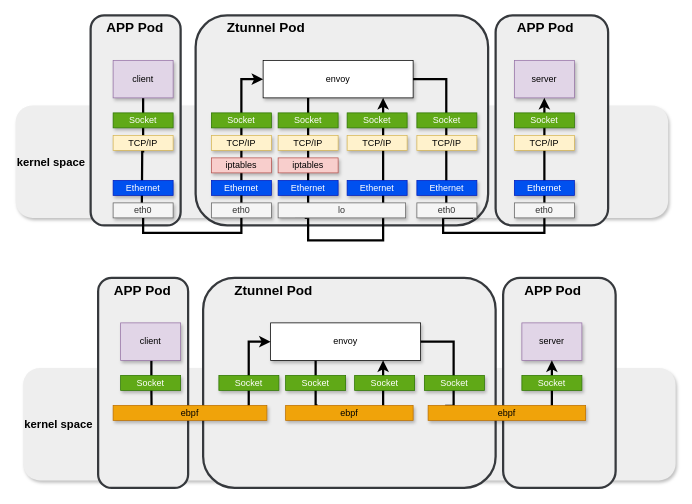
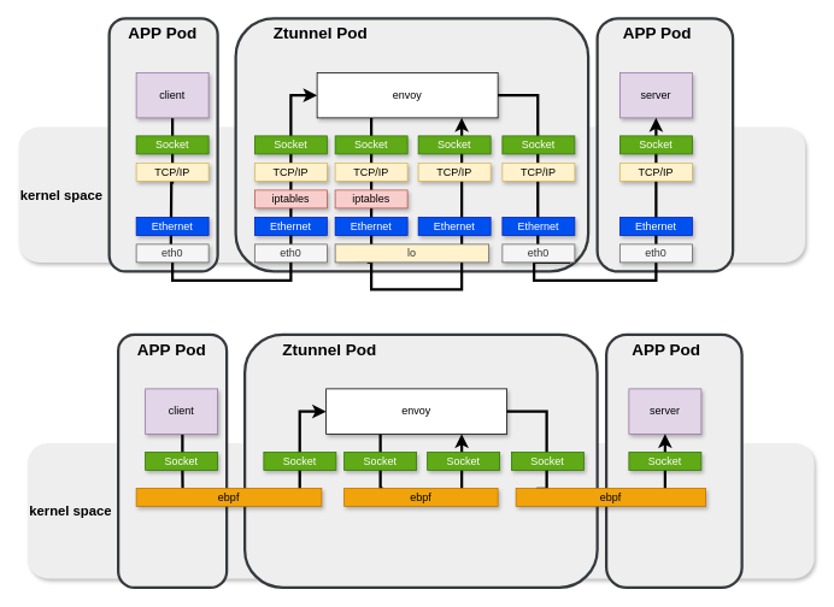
  <mxCell id="0" />
  <mxCell id="1" parent="0" />
  <mxCell id="2" value="&lt;b&gt;&lt;font style=&quot;font-size: 15px&quot;&gt;kernel space&lt;/font&gt;&lt;/b&gt;" style="rounded=1;whiteSpace=wrap;html=1;shadow=1;align=left;fillColor=#eeeeee;strokeColor=none;" vertex="1" parent="1"><mxGeometry x="20" y="140" width="870" height="150" as="geometry" /></mxCell>
  <mxCell id="3" value="&lt;span&gt;&amp;nbsp; &amp;nbsp; &amp;nbsp; &amp;nbsp;&amp;nbsp;&lt;/span&gt;&lt;b&gt;&lt;font style=&quot;font-size: 18px&quot;&gt;APP Pod&lt;/font&gt;&lt;/b&gt;" style="rounded=1;whiteSpace=wrap;html=1;align=left;verticalAlign=top;strokeWidth=3;fillColor=#eeeeee;strokeColor=#36393d;" vertex="1" parent="1"><mxGeometry x="660" y="20" width="150" height="280" as="geometry" /></mxCell>
  <mxCell id="4" value="&lt;font style=&quot;font-size: 18px&quot;&gt;&lt;b&gt;&amp;nbsp; &amp;nbsp; &amp;nbsp; &amp;nbsp; Ztunnel&amp;nbsp;&lt;font style=&quot;font-size: 18px&quot;&gt;Pod&lt;/font&gt;&lt;/b&gt;&lt;/font&gt;" style="rounded=1;whiteSpace=wrap;html=1;align=left;verticalAlign=top;fontSize=13;strokeWidth=3;fillColor=#eeeeee;strokeColor=#36393d;" vertex="1" parent="1"><mxGeometry x="260" y="20" width="390" height="280" as="geometry" /></mxCell>
  <mxCell id="5" value="&lt;font style=&quot;font-size: 18px&quot;&gt;&lt;b&gt;&amp;nbsp; &amp;nbsp; APP&amp;nbsp;&lt;font style=&quot;font-size: 18px&quot;&gt;Pod&lt;/font&gt;&lt;/b&gt;&lt;/font&gt;" style="rounded=1;whiteSpace=wrap;html=1;align=left;verticalAlign=top;fontSize=13;strokeWidth=3;fillColor=#eeeeee;strokeColor=#36393d;" vertex="1" parent="1"><mxGeometry x="120" y="20" width="120" height="280" as="geometry" /></mxCell>
  <mxCell id="6" style="edgeStyle=orthogonalEdgeStyle;rounded=0;orthogonalLoop=1;jettySize=auto;html=1;strokeColor=#000000;strokeWidth=3;endArrow=none;endFill=0;" edge="1" parent="1" source="7"><mxGeometry relative="1" as="geometry"><Array as="points"><mxPoint x="410" y="280" /><mxPoint x="410" y="280" /></Array><mxPoint x="410" y="280" as="targetPoint" /></mxGeometry></mxCell>
  <mxCell id="7" value="envoy" style="rounded=0;whiteSpace=wrap;html=1;shadow=1;" vertex="1" parent="1"><mxGeometry x="350" y="80" width="200" height="50" as="geometry" /></mxCell>
  <mxCell id="8" value="Socket" style="rounded=0;whiteSpace=wrap;html=1;fillColor=#60a917;strokeColor=#2D7600;fontColor=#ffffff;shadow=1;" vertex="1" parent="1"><mxGeometry x="370" y="150" width="80" height="20" as="geometry" /></mxCell>
  <mxCell id="9" value="TCP/IP&lt;span style=&quot;color: rgba(0 , 0 , 0 , 0) ; font-family: monospace ; font-size: 0px&quot;&gt;%3CmxGraphModel%3E%3Croot%3E%3CmxCell%20id%3D%220%22%2F%3E%3CmxCell%20id%3D%221%22%20parent%3D%220%22%2F%3E%3CmxCell%20id%3D%222%22%20value%3D%22Socket%22%20style%3D%22rounded%3D0%3BwhiteSpace%3Dwrap%3Bhtml%3D1%3B%22%20vertex%3D%221%22%20parent%3D%221%22%3E%3CmxGeometry%20x%3D%22205%22%20y%3D%22180%22%20width%3D%2280%22%20height%3D%2220%22%20as%3D%22geometry%22%2F%3E%3C%2FmxCell%3E%3C%2Froot%3E%3C%2FmxGraphModel%3E&lt;/span&gt;" style="rounded=0;whiteSpace=wrap;html=1;fillColor=#fff2cc;strokeColor=#d6b656;shadow=1;" vertex="1" parent="1"><mxGeometry x="370" y="180" width="80" height="20" as="geometry" /></mxCell>
  <mxCell id="10" value="Ethernet" style="rounded=0;whiteSpace=wrap;html=1;fillColor=#0050ef;strokeColor=#001DBC;fontColor=#ffffff;shadow=1;" vertex="1" parent="1"><mxGeometry x="370" y="240" width="80" height="20" as="geometry" /></mxCell>
  <mxCell id="11" style="edgeStyle=orthogonalEdgeStyle;rounded=0;orthogonalLoop=1;jettySize=auto;html=1;strokeColor=#000000;exitX=0.133;exitY=0.893;exitDx=0;exitDy=0;strokeWidth=3;exitPerimeter=0;" edge="1" parent="1" source="16" target="7"><mxGeometry relative="1" as="geometry"><Array as="points"><mxPoint x="407" y="290" /><mxPoint x="410" y="290" /><mxPoint x="410" y="320" /><mxPoint x="510" y="320" /></Array><mxPoint x="562.5" y="380" as="sourcePoint" /><mxPoint x="497.5" y="180" as="targetPoint" /></mxGeometry></mxCell>
  <mxCell id="12" value="Socket" style="rounded=0;whiteSpace=wrap;html=1;fillColor=#60a917;strokeColor=#2D7600;fontColor=#ffffff;shadow=1;" vertex="1" parent="1"><mxGeometry x="462" y="150" width="80" height="20" as="geometry" /></mxCell>
  <mxCell id="13" value="TCP/IP&lt;span style=&quot;color: rgba(0 , 0 , 0 , 0) ; font-family: monospace ; font-size: 0px&quot;&gt;%3CmxGraphModel%3E%3Croot%3E%3CmxCell%20id%3D%220%22%2F%3E%3CmxCell%20id%3D%221%22%20parent%3D%220%22%2F%3E%3CmxCell%20id%3D%222%22%20value%3D%22Socket%22%20style%3D%22rounded%3D0%3BwhiteSpace%3Dwrap%3Bhtml%3D1%3B%22%20vertex%3D%221%22%20parent%3D%221%22%3E%3CmxGeometry%20x%3D%22205%22%20y%3D%22180%22%20width%3D%2280%22%20height%3D%2220%22%20as%3D%22geometry%22%2F%3E%3C%2FmxCell%3E%3C%2Froot%3E%3C%2FmxGraphModel%3E&lt;/span&gt;" style="rounded=0;whiteSpace=wrap;html=1;fillColor=#fff2cc;strokeColor=#d6b656;shadow=1;" vertex="1" parent="1"><mxGeometry x="462" y="180" width="80" height="20" as="geometry" /></mxCell>
  <mxCell id="14" value="iptables" style="rounded=0;whiteSpace=wrap;html=1;fillColor=#f8cecc;strokeColor=#b85450;shadow=1;" vertex="1" parent="1"><mxGeometry x="370" y="210" width="80" height="20" as="geometry" /></mxCell>
  <mxCell id="15" value="Ethernet" style="rounded=0;whiteSpace=wrap;html=1;fillColor=#0050ef;strokeColor=#001DBC;fontColor=#ffffff;shadow=1;" vertex="1" parent="1"><mxGeometry x="462" y="240" width="80" height="20" as="geometry" /></mxCell>
- <mxCell id="16" value="lo" style="rounded=0;whiteSpace=wrap;html=1;fillColor=#f5f5f5;strokeColor=#666666;fontColor=#333333;shadow=1;" vertex="1" parent="1"><mxGeometry x="370" y="270" width="170" height="20" as="geometry" /></mxCell>
+ <mxCell id="16" value="lo" style="rounded=0;whiteSpace=wrap;html=1;fillColor=#fff2cc;strokeColor=#666666;fontColor=#333333;shadow=1;" vertex="1" parent="1"><mxGeometry x="370" y="270" width="170" height="20" as="geometry" /></mxCell>
  <mxCell id="17" value="" style="edgeStyle=orthogonalEdgeStyle;rounded=0;orthogonalLoop=1;jettySize=auto;html=1;entryX=0.207;entryY=0.118;entryDx=0;entryDy=0;entryPerimeter=0;strokeWidth=3;endArrow=none;endFill=0;" edge="1" parent="1" source="18"><mxGeometry relative="1" as="geometry"><mxPoint x="188.295" y="272.36" as="targetPoint" /></mxGeometry></mxCell>
  <mxCell id="18" value="client" style="rounded=0;whiteSpace=wrap;html=1;fillColor=#e1d5e7;strokeColor=#9673a6;shadow=1;" vertex="1" parent="1"><mxGeometry x="150" y="80" width="80" height="50" as="geometry" /></mxCell>
  <mxCell id="19" value="Socket" style="rounded=0;whiteSpace=wrap;html=1;fillColor=#60a917;strokeColor=#2D7600;fontColor=#ffffff;shadow=1;" vertex="1" parent="1"><mxGeometry x="150" y="150" width="80" height="20" as="geometry" /></mxCell>
  <mxCell id="20" value="TCP/IP&lt;span style=&quot;color: rgba(0 , 0 , 0 , 0) ; font-family: monospace ; font-size: 0px&quot;&gt;%3CmxGraphModel%3E%3Croot%3E%3CmxCell%20id%3D%220%22%2F%3E%3CmxCell%20id%3D%221%22%20parent%3D%220%22%2F%3E%3CmxCell%20id%3D%222%22%20value%3D%22Socket%22%20style%3D%22rounded%3D0%3BwhiteSpace%3Dwrap%3Bhtml%3D1%3B%22%20vertex%3D%221%22%20parent%3D%221%22%3E%3CmxGeometry%20x%3D%22205%22%20y%3D%22180%22%20width%3D%2280%22%20height%3D%2220%22%20as%3D%22geometry%22%2F%3E%3C%2FmxCell%3E%3C%2Froot%3E%3C%2FmxGraphModel%3E&lt;/span&gt;" style="rounded=0;whiteSpace=wrap;html=1;fillColor=#fff2cc;strokeColor=#d6b656;shadow=1;" vertex="1" parent="1"><mxGeometry x="150" y="180" width="80" height="20" as="geometry" /></mxCell>
  <mxCell id="21" style="edgeStyle=orthogonalEdgeStyle;rounded=0;orthogonalLoop=1;jettySize=auto;html=1;strokeColor=#000000;strokeWidth=3;startArrow=none;" edge="1" parent="1" source="25" target="7"><mxGeometry relative="1" as="geometry"><Array as="points"><mxPoint x="321" y="105" /></Array><mxPoint x="321" y="270" as="sourcePoint" /><mxPoint x="360" y="105" as="targetPoint" /></mxGeometry></mxCell>
  <mxCell id="22" value="Ethernet" style="rounded=0;whiteSpace=wrap;html=1;fillColor=#0050ef;strokeColor=#001DBC;fontColor=#ffffff;shadow=1;" vertex="1" parent="1"><mxGeometry x="150" y="240" width="80" height="20" as="geometry" /></mxCell>
  <mxCell id="23" value="Socket" style="rounded=0;whiteSpace=wrap;html=1;fillColor=#60a917;strokeColor=#2D7600;fontColor=#ffffff;shadow=1;" vertex="1" parent="1"><mxGeometry x="281" y="150" width="80" height="20" as="geometry" /></mxCell>
  <mxCell id="24" value="TCP/IP&lt;span style=&quot;color: rgba(0 , 0 , 0 , 0) ; font-family: monospace ; font-size: 0px&quot;&gt;%3CmxGraphModel%3E%3Croot%3E%3CmxCell%20id%3D%220%22%2F%3E%3CmxCell%20id%3D%221%22%20parent%3D%220%22%2F%3E%3CmxCell%20id%3D%222%22%20value%3D%22Socket%22%20style%3D%22rounded%3D0%3BwhiteSpace%3Dwrap%3Bhtml%3D1%3B%22%20vertex%3D%221%22%20parent%3D%221%22%3E%3CmxGeometry%20x%3D%22205%22%20y%3D%22180%22%20width%3D%2280%22%20height%3D%2220%22%20as%3D%22geometry%22%2F%3E%3C%2FmxCell%3E%3C%2Froot%3E%3C%2FmxGraphModel%3E&lt;/span&gt;" style="rounded=0;whiteSpace=wrap;html=1;fillColor=#fff2cc;strokeColor=#d6b656;shadow=1;" vertex="1" parent="1"><mxGeometry x="281" y="180" width="80" height="20" as="geometry" /></mxCell>
  <mxCell id="25" value="Ethernet" style="rounded=0;whiteSpace=wrap;html=1;fillColor=#0050ef;strokeColor=#001DBC;fontColor=#ffffff;shadow=1;" vertex="1" parent="1"><mxGeometry x="281" y="240" width="80" height="20" as="geometry" /></mxCell>
  <mxCell id="26" style="edgeStyle=orthogonalEdgeStyle;rounded=0;orthogonalLoop=1;jettySize=auto;html=1;exitX=0.5;exitY=1;exitDx=0;exitDy=0;entryX=0.5;entryY=1;entryDx=0;entryDy=0;endArrow=none;endFill=0;strokeWidth=3;startArrow=none;" edge="1" parent="1" source="41" target="25"><mxGeometry relative="1" as="geometry" /></mxCell>
  <mxCell id="27" value="eth0" style="rounded=0;whiteSpace=wrap;html=1;fillColor=#f5f5f5;strokeColor=#666666;fontColor=#333333;shadow=1;" vertex="1" parent="1"><mxGeometry x="150" y="270" width="80" height="20" as="geometry" /></mxCell>
  <mxCell id="28" value="iptables" style="rounded=0;whiteSpace=wrap;html=1;fillColor=#f8cecc;strokeColor=#b85450;shadow=1;" vertex="1" parent="1"><mxGeometry x="281" y="210" width="80" height="20" as="geometry" /></mxCell>
  <mxCell id="29" value="server" style="rounded=0;whiteSpace=wrap;html=1;fillColor=#e1d5e7;strokeColor=#9673a6;shadow=1;" vertex="1" parent="1"><mxGeometry x="685" y="80" width="80" height="50" as="geometry" /></mxCell>
  <mxCell id="30" style="edgeStyle=orthogonalEdgeStyle;rounded=0;orthogonalLoop=1;jettySize=auto;html=1;entryX=0.5;entryY=1;entryDx=0;entryDy=0;strokeColor=#000000;strokeWidth=3;" edge="1" parent="1" target="29"><mxGeometry relative="1" as="geometry"><Array as="points"><mxPoint x="725" y="230" /><mxPoint x="725" y="230" /></Array><mxPoint x="725" y="270" as="sourcePoint" /></mxGeometry></mxCell>
  <mxCell id="31" value="Socket" style="rounded=0;whiteSpace=wrap;html=1;fillColor=#60a917;strokeColor=#2D7600;fontColor=#ffffff;shadow=1;" vertex="1" parent="1"><mxGeometry x="685" y="150" width="80" height="20" as="geometry" /></mxCell>
  <mxCell id="32" value="TCP/IP&lt;span style=&quot;color: rgba(0 , 0 , 0 , 0) ; font-family: monospace ; font-size: 0px&quot;&gt;%3CmxGraphModel%3E%3Croot%3E%3CmxCell%20id%3D%220%22%2F%3E%3CmxCell%20id%3D%221%22%20parent%3D%220%22%2F%3E%3CmxCell%20id%3D%222%22%20value%3D%22Socket%22%20style%3D%22rounded%3D0%3BwhiteSpace%3Dwrap%3Bhtml%3D1%3B%22%20vertex%3D%221%22%20parent%3D%221%22%3E%3CmxGeometry%20x%3D%22205%22%20y%3D%22180%22%20width%3D%2280%22%20height%3D%2220%22%20as%3D%22geometry%22%2F%3E%3C%2FmxCell%3E%3C%2Froot%3E%3C%2FmxGraphModel%3E&lt;/span&gt;" style="rounded=0;whiteSpace=wrap;html=1;fillColor=#fff2cc;strokeColor=#d6b656;shadow=1;" vertex="1" parent="1"><mxGeometry x="685" y="180" width="80" height="20" as="geometry" /></mxCell>
  <mxCell id="33" value="Ethernet" style="rounded=0;whiteSpace=wrap;html=1;fillColor=#0050ef;strokeColor=#001DBC;fontColor=#ffffff;shadow=1;" vertex="1" parent="1"><mxGeometry x="685" y="240" width="80" height="20" as="geometry" /></mxCell>
  <mxCell id="34" style="edgeStyle=orthogonalEdgeStyle;rounded=0;orthogonalLoop=1;jettySize=auto;html=1;entryX=0.212;entryY=0.099;entryDx=0;entryDy=0;entryPerimeter=0;strokeColor=#000000;strokeWidth=3;endArrow=none;endFill=0;exitX=1;exitY=0.5;exitDx=0;exitDy=0;" edge="1" parent="1" source="7"><mxGeometry relative="1" as="geometry"><mxPoint x="594.22" y="271.98" as="targetPoint" /><mxPoint x="595" y="130" as="sourcePoint" /><Array as="points"><mxPoint x="594" y="105" /></Array></mxGeometry></mxCell>
  <mxCell id="35" style="edgeStyle=orthogonalEdgeStyle;rounded=0;orthogonalLoop=1;jettySize=auto;html=1;entryX=0.5;entryY=1;entryDx=0;entryDy=0;strokeWidth=3;endArrow=none;endFill=0;" edge="1" parent="1" target="39"><mxGeometry relative="1" as="geometry"><mxPoint x="630" y="290" as="sourcePoint" /><Array as="points"><mxPoint x="590" y="290" /><mxPoint x="590" y="310" /><mxPoint x="725" y="310" /></Array></mxGeometry></mxCell>
  <mxCell id="36" value="Socket" style="rounded=0;whiteSpace=wrap;html=1;fillColor=#60a917;strokeColor=#2D7600;fontColor=#ffffff;shadow=1;" vertex="1" parent="1"><mxGeometry x="555" y="150" width="80" height="20" as="geometry" /></mxCell>
  <mxCell id="37" value="TCP/IP&lt;span style=&quot;color: rgba(0 , 0 , 0 , 0) ; font-family: monospace ; font-size: 0px&quot;&gt;%3CmxGraphModel%3E%3Croot%3E%3CmxCell%20id%3D%220%22%2F%3E%3CmxCell%20id%3D%221%22%20parent%3D%220%22%2F%3E%3CmxCell%20id%3D%222%22%20value%3D%22Socket%22%20style%3D%22rounded%3D0%3BwhiteSpace%3Dwrap%3Bhtml%3D1%3B%22%20vertex%3D%221%22%20parent%3D%221%22%3E%3CmxGeometry%20x%3D%22205%22%20y%3D%22180%22%20width%3D%2280%22%20height%3D%2220%22%20as%3D%22geometry%22%2F%3E%3C%2FmxCell%3E%3C%2Froot%3E%3C%2FmxGraphModel%3E&lt;/span&gt;" style="rounded=0;whiteSpace=wrap;html=1;fillColor=#fff2cc;strokeColor=#d6b656;shadow=1;" vertex="1" parent="1"><mxGeometry x="555" y="180" width="80" height="20" as="geometry" /></mxCell>
  <mxCell id="38" value="Ethernet" style="rounded=0;whiteSpace=wrap;html=1;fillColor=#0050ef;strokeColor=#001DBC;fontColor=#ffffff;shadow=1;" vertex="1" parent="1"><mxGeometry x="555" y="240" width="80" height="20" as="geometry" /></mxCell>
  <mxCell id="39" value="eth0" style="rounded=0;whiteSpace=wrap;html=1;fillColor=#f5f5f5;strokeColor=#666666;fontColor=#333333;shadow=1;" vertex="1" parent="1"><mxGeometry x="685" y="270" width="80" height="20" as="geometry" /></mxCell>
  <mxCell id="40" value="eth0" style="rounded=0;whiteSpace=wrap;html=1;fillColor=#f5f5f5;strokeColor=#666666;fontColor=#333333;shadow=1;" vertex="1" parent="1"><mxGeometry x="555" y="270" width="80" height="20" as="geometry" /></mxCell>
  <mxCell id="41" value="eth0" style="rounded=0;whiteSpace=wrap;html=1;fillColor=#f5f5f5;strokeColor=#666666;fontColor=#333333;shadow=1;" vertex="1" parent="1"><mxGeometry x="281" y="270" width="80" height="20" as="geometry" /></mxCell>
  <mxCell id="42" value="" style="edgeStyle=orthogonalEdgeStyle;rounded=0;orthogonalLoop=1;jettySize=auto;html=1;exitX=0.5;exitY=1;exitDx=0;exitDy=0;entryX=0.5;entryY=1;entryDx=0;entryDy=0;endArrow=none;endFill=0;strokeWidth=3;" edge="1" parent="1" source="27" target="41"><mxGeometry relative="1" as="geometry"><mxPoint x="190" y="290" as="sourcePoint" /><mxPoint x="321" y="260" as="targetPoint" /></mxGeometry></mxCell>
  <mxCell id="43" value="&lt;b&gt;&lt;font style=&quot;font-size: 15px&quot;&gt;kernel space&lt;/font&gt;&lt;/b&gt;" style="rounded=1;whiteSpace=wrap;html=1;shadow=1;align=left;fillColor=#eeeeee;strokeColor=none;" vertex="1" parent="1"><mxGeometry x="30" y="490" width="870" height="150" as="geometry" /></mxCell>
  <mxCell id="44" value="&lt;span&gt;&amp;nbsp; &amp;nbsp; &amp;nbsp; &amp;nbsp;&amp;nbsp;&lt;/span&gt;&lt;b&gt;&lt;font style=&quot;font-size: 18px&quot;&gt;APP Pod&lt;/font&gt;&lt;/b&gt;" style="rounded=1;whiteSpace=wrap;html=1;align=left;verticalAlign=top;strokeWidth=3;fillColor=#eeeeee;strokeColor=#36393d;" vertex="1" parent="1"><mxGeometry x="670" y="370" width="150" height="280" as="geometry" /></mxCell>
  <mxCell id="45" value="&lt;font style=&quot;font-size: 18px&quot;&gt;&lt;b&gt;&amp;nbsp; &amp;nbsp; &amp;nbsp; &amp;nbsp; Ztunnel&amp;nbsp;&lt;font style=&quot;font-size: 18px&quot;&gt;Pod&lt;/font&gt;&lt;/b&gt;&lt;/font&gt;" style="rounded=1;whiteSpace=wrap;html=1;align=left;verticalAlign=top;fontSize=13;strokeWidth=3;fillColor=#eeeeee;strokeColor=#36393d;" vertex="1" parent="1"><mxGeometry x="270" y="370" width="390" height="280" as="geometry" /></mxCell>
  <mxCell id="46" value="&lt;font style=&quot;font-size: 18px&quot;&gt;&lt;b&gt;&amp;nbsp; &amp;nbsp; APP&amp;nbsp;&lt;font style=&quot;font-size: 18px&quot;&gt;Pod&lt;/font&gt;&lt;/b&gt;&lt;/font&gt;" style="rounded=1;whiteSpace=wrap;html=1;align=left;verticalAlign=top;fontSize=13;strokeWidth=3;fillColor=#eeeeee;strokeColor=#36393d;" vertex="1" parent="1"><mxGeometry x="130" y="370" width="120" height="280" as="geometry" /></mxCell>
  <mxCell id="47" style="edgeStyle=orthogonalEdgeStyle;rounded=0;orthogonalLoop=1;jettySize=auto;html=1;strokeColor=#000000;strokeWidth=3;endArrow=none;endFill=0;entryX=0.25;entryY=0;entryDx=0;entryDy=0;" edge="1" parent="1" source="48" target="63"><mxGeometry relative="1" as="geometry"><Array as="points"><mxPoint x="420" y="540" /></Array><mxPoint x="420" y="630" as="targetPoint" /></mxGeometry></mxCell>
  <mxCell id="48" value="envoy" style="rounded=0;whiteSpace=wrap;html=1;shadow=1;" vertex="1" parent="1"><mxGeometry x="360" y="430" width="200" height="50" as="geometry" /></mxCell>
  <mxCell id="49" value="Socket" style="rounded=0;whiteSpace=wrap;html=1;fillColor=#60a917;strokeColor=#2D7600;fontColor=#ffffff;shadow=1;" vertex="1" parent="1"><mxGeometry x="380" y="500" width="80" height="20" as="geometry" /></mxCell>
  <mxCell id="50" style="edgeStyle=orthogonalEdgeStyle;rounded=0;orthogonalLoop=1;jettySize=auto;html=1;strokeColor=#000000;strokeWidth=3;exitX=0.69;exitY=0.279;exitDx=0;exitDy=0;exitPerimeter=0;" edge="1" parent="1" source="63" target="48"><mxGeometry relative="1" as="geometry"><Array as="points"><mxPoint x="513" y="546" /><mxPoint x="513" y="550" /><mxPoint x="510" y="550" /></Array><mxPoint x="510" y="670" as="sourcePoint" /><mxPoint x="507.5" y="530" as="targetPoint" /></mxGeometry></mxCell>
  <mxCell id="51" value="Socket" style="rounded=0;whiteSpace=wrap;html=1;fillColor=#60a917;strokeColor=#2D7600;fontColor=#ffffff;shadow=1;" vertex="1" parent="1"><mxGeometry x="472" y="500" width="80" height="20" as="geometry" /></mxCell>
  <mxCell id="52" value="" style="edgeStyle=orthogonalEdgeStyle;rounded=0;orthogonalLoop=1;jettySize=auto;html=1;entryX=0.25;entryY=0;entryDx=0;entryDy=0;strokeWidth=3;endArrow=none;endFill=0;" edge="1" parent="1" source="53" target="62"><mxGeometry relative="1" as="geometry"><mxPoint x="198.295" y="622.36" as="targetPoint" /><Array as="points"><mxPoint x="201" y="520" /><mxPoint x="201" y="520" /></Array></mxGeometry></mxCell>
  <mxCell id="53" value="client" style="rounded=0;whiteSpace=wrap;html=1;fillColor=#e1d5e7;strokeColor=#9673a6;shadow=1;" vertex="1" parent="1"><mxGeometry x="160" y="430" width="80" height="50" as="geometry" /></mxCell>
  <mxCell id="54" value="Socket" style="rounded=0;whiteSpace=wrap;html=1;fillColor=#60a917;strokeColor=#2D7600;fontColor=#ffffff;shadow=1;" vertex="1" parent="1"><mxGeometry x="160" y="500" width="80" height="20" as="geometry" /></mxCell>
  <mxCell id="55" style="edgeStyle=orthogonalEdgeStyle;rounded=0;orthogonalLoop=1;jettySize=auto;html=1;strokeColor=#000000;strokeWidth=3;startArrow=none;exitX=0.882;exitY=0.707;exitDx=0;exitDy=0;exitPerimeter=0;" edge="1" parent="1" source="62" target="48"><mxGeometry relative="1" as="geometry"><Array as="points"><mxPoint x="331" y="455" /></Array><mxPoint x="331" y="590" as="sourcePoint" /><mxPoint x="370" y="455" as="targetPoint" /></mxGeometry></mxCell>
  <mxCell id="56" value="Socket" style="rounded=0;whiteSpace=wrap;html=1;fillColor=#60a917;strokeColor=#2D7600;fontColor=#ffffff;shadow=1;" vertex="1" parent="1"><mxGeometry x="291" y="500" width="80" height="20" as="geometry" /></mxCell>
  <mxCell id="57" value="server" style="rounded=0;whiteSpace=wrap;html=1;fillColor=#e1d5e7;strokeColor=#9673a6;shadow=1;" vertex="1" parent="1"><mxGeometry x="695" y="430" width="80" height="50" as="geometry" /></mxCell>
  <mxCell id="58" style="edgeStyle=orthogonalEdgeStyle;rounded=0;orthogonalLoop=1;jettySize=auto;html=1;entryX=0.5;entryY=1;entryDx=0;entryDy=0;strokeColor=#000000;strokeWidth=3;exitX=0.821;exitY=0.721;exitDx=0;exitDy=0;exitPerimeter=0;" edge="1" parent="1" target="57" source="64"><mxGeometry relative="1" as="geometry"><Array as="points"><mxPoint x="735" y="554" /></Array><mxPoint x="735" y="620" as="sourcePoint" /></mxGeometry></mxCell>
  <mxCell id="59" value="Socket" style="rounded=0;whiteSpace=wrap;html=1;fillColor=#60a917;strokeColor=#2D7600;fontColor=#ffffff;shadow=1;" vertex="1" parent="1"><mxGeometry x="695" y="500" width="80" height="20" as="geometry" /></mxCell>
  <mxCell id="60" style="edgeStyle=orthogonalEdgeStyle;rounded=0;orthogonalLoop=1;jettySize=auto;html=1;entryX=0.108;entryY=0.036;entryDx=0;entryDy=0;entryPerimeter=0;strokeColor=#000000;strokeWidth=3;endArrow=none;endFill=0;exitX=1;exitY=0.5;exitDx=0;exitDy=0;" edge="1" parent="1" source="48" target="64"><mxGeometry relative="1" as="geometry"><mxPoint x="604.22" y="621.98" as="targetPoint" /><mxPoint x="605" y="480" as="sourcePoint" /><Array as="points"><mxPoint x="604" y="455" /><mxPoint x="604" y="541" /></Array></mxGeometry></mxCell>
  <mxCell id="61" value="Socket" style="rounded=0;whiteSpace=wrap;html=1;fillColor=#60a917;strokeColor=#2D7600;fontColor=#ffffff;shadow=1;" vertex="1" parent="1"><mxGeometry x="565" y="500" width="80" height="20" as="geometry" /></mxCell>
  <mxCell id="62" value="ebpf" style="rounded=0;whiteSpace=wrap;html=1;fillColor=#f0a30a;strokeColor=#BD7000;shadow=1;fontColor=#000000;" vertex="1" parent="1"><mxGeometry x="150" y="540" width="205" height="20" as="geometry" /></mxCell>
  <mxCell id="63" value="ebpf" style="rounded=0;whiteSpace=wrap;html=1;fillColor=#f0a30a;strokeColor=#BD7000;shadow=1;fontColor=#000000;" vertex="1" parent="1"><mxGeometry x="380" y="540" width="170" height="20" as="geometry" /></mxCell>
  <mxCell id="64" value="ebpf" style="rounded=0;whiteSpace=wrap;html=1;fillColor=#f0a30a;strokeColor=#BD7000;shadow=1;fontColor=#000000;" vertex="1" parent="1"><mxGeometry x="570" y="540" width="210" height="20" as="geometry" /></mxCell>
